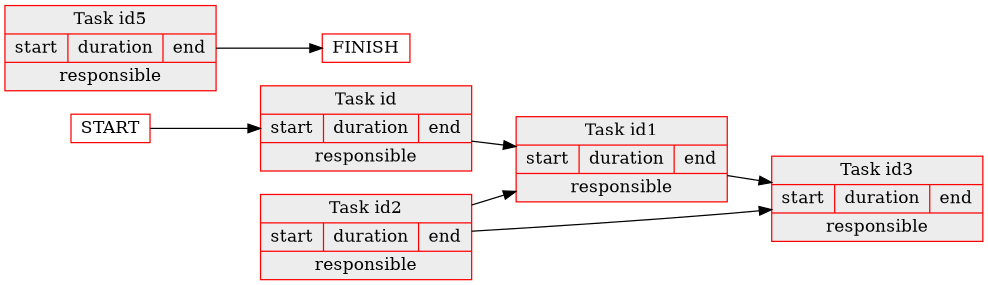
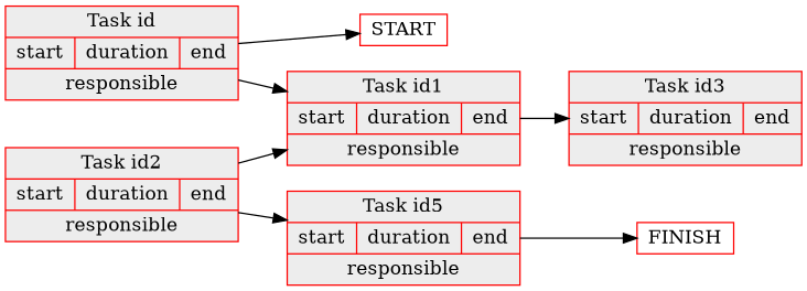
  digraph {
    rankdir=LR
    node [color=red fillcolor=grey93 shape=record style=filled]
    n1 [height=.1 label="<f0>Task id |{start|duration|end}|<f2>responsible"]
    n2 [height=.1 label="<f0>Task id1 |{start|duration|end}|<f2>responsible"]
    n3 [height=.1 label="<f0>Task id3 |{start|duration|end}|<f2>responsible"]
    n4 [height=.1 label="<f0>Task id2 |{start|duration|end}|<f2>responsible"]
    n5 [height=.1 label="<f0>Task id5 |{start|duration|end}|<f2>responsible"]
    FINISH [height=.1 fillcolor="" style=""]
    START [height=.1 fillcolor="" style=""]
    n1 -> n2
    n2 -> n3
    n4 -> n2
-   n4 -> n3
+   n4 -> n5
    n5 -> FINISH
-   START -> n1
+   n1 -> START
  }
